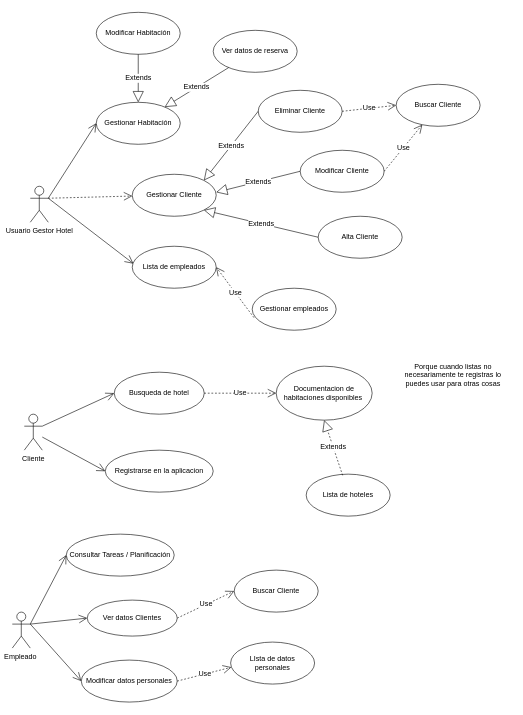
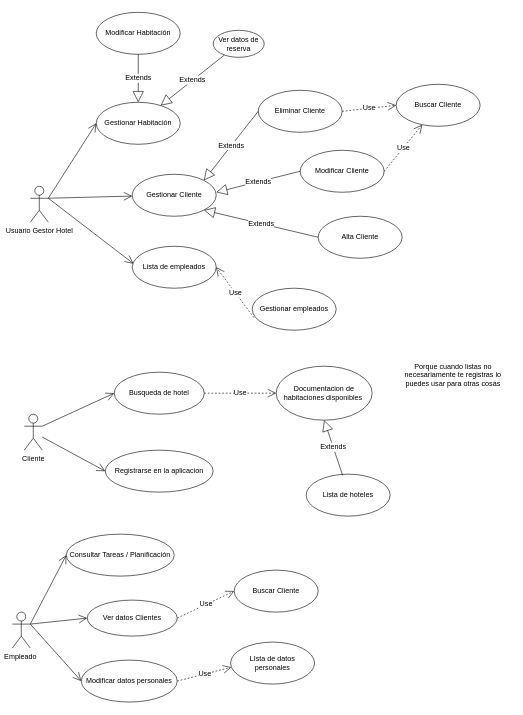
  <mxCell id="0" />
  <mxCell id="1" parent="0" />
  <mxCell id="2" value="Usuario Gestor Hotel" style="shape=umlActor;verticalLabelPosition=bottom;verticalAlign=top;html=1;outlineConnect=0;" parent="1" vertex="1"><mxGeometry x="50" y="310" width="30" height="60" as="geometry" /></mxCell>
  <mxCell id="3" value="Cliente" style="shape=umlActor;verticalLabelPosition=bottom;verticalAlign=top;html=1;outlineConnect=0;" parent="1" vertex="1"><mxGeometry x="40" y="690" width="30" height="60" as="geometry" /></mxCell>
  <mxCell id="4" value="Gestionar Habitación" style="ellipse;whiteSpace=wrap;html=1;rounded=0;strokeColor=default;fontFamily=Helvetica;fontSize=12;fontColor=default;fillColor=default;" parent="1" vertex="1"><mxGeometry x="160" y="170" width="140" height="70" as="geometry" /></mxCell>
  <mxCell id="5" value="Gestionar Cliente" style="ellipse;whiteSpace=wrap;html=1;rounded=0;strokeColor=default;fontFamily=Helvetica;fontSize=12;fontColor=default;fillColor=default;" parent="1" vertex="1"><mxGeometry x="220" y="290" width="140" height="70" as="geometry" /></mxCell>
  <mxCell id="6" value="Gestionar empleados" style="ellipse;whiteSpace=wrap;html=1;rounded=0;strokeColor=default;fontFamily=Helvetica;fontSize=12;fontColor=default;fillColor=default;" parent="1" vertex="1"><mxGeometry x="420" y="480" width="140" height="70" as="geometry" /></mxCell>
  <mxCell id="7" value="Documentacion de habitaciones disponibles&amp;nbsp;" style="ellipse;whiteSpace=wrap;html=1;rounded=0;strokeColor=default;fontFamily=Helvetica;fontSize=12;fontColor=default;fillColor=default;" parent="1" vertex="1"><mxGeometry x="460" y="610" width="160" height="90" as="geometry" /></mxCell>
  <mxCell id="8" value="Registrarse en la aplicacion" style="ellipse;whiteSpace=wrap;html=1;rounded=0;strokeColor=default;fontFamily=Helvetica;fontSize=12;fontColor=default;fillColor=default;" parent="1" vertex="1"><mxGeometry x="175" y="750" width="180" height="70" as="geometry" /></mxCell>
  <mxCell id="9" value="" style="endArrow=open;endFill=1;endSize=12;html=1;rounded=0;fontFamily=Helvetica;fontSize=12;fontColor=default;exitX=1;exitY=0.333;exitDx=0;exitDy=0;exitPerimeter=0;entryX=0;entryY=0.5;entryDx=0;entryDy=0;" parent="1" source="3" target="14" edge="1"><mxGeometry width="160" relative="1" as="geometry"><mxPoint x="280" y="560" as="sourcePoint" /><mxPoint x="130" y="640" as="targetPoint" /></mxGeometry></mxCell>
  <mxCell id="10" value="" style="endArrow=open;endFill=1;endSize=12;html=1;rounded=0;fontFamily=Helvetica;fontSize=12;fontColor=default;entryX=0;entryY=0.5;entryDx=0;entryDy=0;" parent="1" source="3" target="8" edge="1"><mxGeometry width="160" relative="1" as="geometry"><mxPoint x="80" y="720" as="sourcePoint" /><mxPoint x="210" y="665" as="targetPoint" /></mxGeometry></mxCell>
  <mxCell id="11" value="" style="endArrow=open;endFill=1;endSize=12;html=1;rounded=0;fontFamily=Helvetica;fontSize=12;fontColor=default;entryX=0;entryY=0.5;entryDx=0;entryDy=0;exitX=1;exitY=0.333;exitDx=0;exitDy=0;exitPerimeter=0;" parent="1" target="4" edge="1" source="2"><mxGeometry width="160" relative="1" as="geometry"><mxPoint x="100" y="340" as="sourcePoint" /><mxPoint x="190" y="155" as="targetPoint" /></mxGeometry></mxCell>
- <mxCell id="12" value="" style="endArrow=open;endFill=1;endSize=12;html=1;rounded=0;fontFamily=Helvetica;fontSize=12;fontColor=default;exitX=1;exitY=0.333;exitDx=0;exitDy=0;exitPerimeter=0;dashed=1;" parent="1" source="2" target="5" edge="1"><mxGeometry width="160" relative="1" as="geometry"><mxPoint x="320" y="360" as="sourcePoint" /><mxPoint x="480" y="360" as="targetPoint" /></mxGeometry></mxCell>
+ <mxCell id="12" value="" style="endArrow=open;endFill=1;endSize=12;html=1;rounded=0;fontFamily=Helvetica;fontSize=12;fontColor=default;exitX=1;exitY=0.333;exitDx=0;exitDy=0;exitPerimeter=0;" parent="1" source="2" target="5" edge="1"><mxGeometry width="160" relative="1" as="geometry"><mxPoint x="320" y="360" as="sourcePoint" /><mxPoint x="480" y="360" as="targetPoint" /></mxGeometry></mxCell>
  <mxCell id="13" value="" style="endArrow=open;endFill=1;endSize=12;html=1;rounded=0;fontFamily=Helvetica;fontSize=12;fontColor=default;exitX=1;exitY=0.333;exitDx=0;exitDy=0;exitPerimeter=0;entryX=0.014;entryY=0.414;entryDx=0;entryDy=0;entryPerimeter=0;" parent="1" source="2" target="19" edge="1"><mxGeometry width="160" relative="1" as="geometry"><mxPoint x="320" y="440" as="sourcePoint" /><mxPoint x="219" y="439" as="targetPoint" /></mxGeometry></mxCell>
  <mxCell id="14" value="Busqueda de hotel" style="ellipse;whiteSpace=wrap;html=1;rounded=0;strokeColor=default;fontFamily=Helvetica;fontSize=12;fontColor=default;fillColor=default;" parent="1" vertex="1"><mxGeometry x="190" y="620" width="150" height="70" as="geometry" /></mxCell>
  <mxCell id="15" value="Lista de hoteles" style="ellipse;whiteSpace=wrap;html=1;rounded=0;strokeColor=default;fontFamily=Helvetica;fontSize=12;fontColor=default;fillColor=default;" parent="1" vertex="1"><mxGeometry x="510" y="790" width="140" height="70" as="geometry" /></mxCell>
- <mxCell id="16" value="Extends" style="endArrow=block;endSize=16;endFill=0;html=1;rounded=0;fontFamily=Helvetica;fontSize=12;fontColor=default;exitX=0.434;exitY=0.028;exitDx=0;exitDy=0;entryX=0.5;entryY=1;entryDx=0;entryDy=0;exitPerimeter=0;dashed=1;" parent="1" source="15" target="7" edge="1"><mxGeometry x="0.004" width="160" relative="1" as="geometry"><mxPoint x="430" y="630" as="sourcePoint" /><mxPoint x="450" y="790" as="targetPoint" /><mxPoint as="offset" /></mxGeometry></mxCell>
+ <mxCell id="16" value="Extends" style="endArrow=block;endSize=16;endFill=0;html=1;rounded=0;fontFamily=Helvetica;fontSize=12;fontColor=default;exitX=0.434;exitY=0.028;exitDx=0;exitDy=0;entryX=0.5;entryY=1;entryDx=0;entryDy=0;exitPerimeter=0;" parent="1" source="15" target="7" edge="1"><mxGeometry x="0.004" width="160" relative="1" as="geometry"><mxPoint x="430" y="630" as="sourcePoint" /><mxPoint x="450" y="790" as="targetPoint" /><mxPoint as="offset" /></mxGeometry></mxCell>
  <mxCell id="17" value="Use" style="endArrow=open;endSize=12;dashed=1;html=1;rounded=0;fontFamily=Helvetica;fontSize=12;fontColor=default;exitX=1;exitY=0.5;exitDx=0;exitDy=0;entryX=0;entryY=0.5;entryDx=0;entryDy=0;" parent="1" source="14" target="7" edge="1"><mxGeometry width="160" relative="1" as="geometry"><mxPoint x="440" y="710" as="sourcePoint" /><mxPoint x="390" y="720" as="targetPoint" /></mxGeometry></mxCell>
  <mxCell id="18" value="Porque cuando listas no necesariamente te registras lo puedes usar para otras cosas" style="text;html=1;strokeColor=none;fillColor=none;align=center;verticalAlign=middle;whiteSpace=wrap;rounded=0;fontSize=12;fontFamily=Helvetica;fontColor=default;" parent="1" vertex="1"><mxGeometry x="660" y="595" width="190" height="60" as="geometry" /></mxCell>
  <mxCell id="19" value="Lista de empleados" style="ellipse;whiteSpace=wrap;html=1;rounded=0;strokeColor=default;fontFamily=Helvetica;fontSize=12;fontColor=default;fillColor=default;" vertex="1" parent="1"><mxGeometry x="220" y="410" width="140" height="70" as="geometry" /></mxCell>
  <mxCell id="20" value="Use" style="endArrow=open;endSize=12;dashed=1;html=1;rounded=0;fontFamily=Helvetica;fontSize=12;fontColor=default;exitX=0.021;exitY=0.7;exitDx=0;exitDy=0;entryX=1;entryY=0.5;entryDx=0;entryDy=0;exitPerimeter=0;" edge="1" parent="1" source="6" target="19"><mxGeometry width="160" relative="1" as="geometry"><mxPoint x="520" y="330" as="sourcePoint" /><mxPoint x="565" y="220" as="targetPoint" /></mxGeometry></mxCell>
  <mxCell id="21" value="Eliminar Cliente" style="ellipse;whiteSpace=wrap;html=1;rounded=0;strokeColor=default;fontFamily=Helvetica;fontSize=12;fontColor=default;fillColor=default;" vertex="1" parent="1"><mxGeometry x="430" y="150" width="140" height="70" as="geometry" /></mxCell>
  <mxCell id="22" value="Modificar Cliente" style="ellipse;whiteSpace=wrap;html=1;rounded=0;strokeColor=default;fontFamily=Helvetica;fontSize=12;fontColor=default;fillColor=default;" vertex="1" parent="1"><mxGeometry x="500" y="250" width="140" height="70" as="geometry" /></mxCell>
  <mxCell id="23" value="Alta Cliente" style="ellipse;whiteSpace=wrap;html=1;rounded=0;strokeColor=default;fontFamily=Helvetica;fontSize=12;fontColor=default;fillColor=default;" vertex="1" parent="1"><mxGeometry x="530" y="360" width="140" height="70" as="geometry" /></mxCell>
  <mxCell id="24" value="Extends" style="endArrow=block;endSize=16;endFill=0;html=1;rounded=0;fontFamily=Helvetica;fontSize=12;fontColor=default;exitX=0;exitY=0.5;exitDx=0;exitDy=0;entryX=1;entryY=0;entryDx=0;entryDy=0;" edge="1" parent="1" source="21" target="5"><mxGeometry width="160" relative="1" as="geometry"><mxPoint x="410" y="190" as="sourcePoint" /><mxPoint x="330" y="270" as="targetPoint" /></mxGeometry></mxCell>
  <mxCell id="25" value="Extends" style="endArrow=block;endSize=16;endFill=0;html=1;rounded=0;fontFamily=Helvetica;fontSize=12;fontColor=default;exitX=0;exitY=0.5;exitDx=0;exitDy=0;" edge="1" parent="1" source="22"><mxGeometry width="160" relative="1" as="geometry"><mxPoint x="740" y="535" as="sourcePoint" /><mxPoint x="360" y="320" as="targetPoint" /></mxGeometry></mxCell>
  <mxCell id="26" value="Extends" style="endArrow=block;endSize=16;endFill=0;html=1;rounded=0;fontFamily=Helvetica;fontSize=12;fontColor=default;exitX=0;exitY=0.5;exitDx=0;exitDy=0;entryX=1;entryY=1;entryDx=0;entryDy=0;" edge="1" parent="1" source="23" target="5"><mxGeometry width="160" relative="1" as="geometry"><mxPoint x="520" y="295" as="sourcePoint" /><mxPoint x="370" y="330" as="targetPoint" /></mxGeometry></mxCell>
  <mxCell id="27" value="Buscar Cliente" style="ellipse;whiteSpace=wrap;html=1;rounded=0;strokeColor=default;fontFamily=Helvetica;fontSize=12;fontColor=default;fillColor=default;" vertex="1" parent="1"><mxGeometry x="660" y="140" width="140" height="70" as="geometry" /></mxCell>
  <mxCell id="28" value="Use" style="endArrow=open;endSize=12;dashed=1;html=1;rounded=0;fontFamily=Helvetica;fontSize=12;fontColor=default;exitX=1;exitY=0.5;exitDx=0;exitDy=0;entryX=0;entryY=0.5;entryDx=0;entryDy=0;" edge="1" parent="1" source="21" target="27"><mxGeometry width="160" relative="1" as="geometry"><mxPoint x="890" y="260" as="sourcePoint" /><mxPoint x="934.94" y="150" as="targetPoint" /></mxGeometry></mxCell>
  <mxCell id="29" value="Use" style="endArrow=open;endSize=12;dashed=1;html=1;rounded=0;fontFamily=Helvetica;fontSize=12;fontColor=default;exitX=1;exitY=0.5;exitDx=0;exitDy=0;" edge="1" parent="1" source="22" target="27"><mxGeometry width="160" relative="1" as="geometry"><mxPoint x="580" y="195" as="sourcePoint" /><mxPoint x="680" y="185" as="targetPoint" /></mxGeometry></mxCell>
  <mxCell id="30" value="Modificar Habitación" style="ellipse;whiteSpace=wrap;html=1;rounded=0;strokeColor=default;fontFamily=Helvetica;fontSize=12;fontColor=default;fillColor=default;" vertex="1" parent="1"><mxGeometry x="160" y="20" width="140" height="70" as="geometry" /></mxCell>
  <mxCell id="31" value="Extends" style="endArrow=block;endSize=16;endFill=0;html=1;rounded=0;fontFamily=Helvetica;fontSize=12;fontColor=default;entryX=0.5;entryY=0;entryDx=0;entryDy=0;" edge="1" parent="1" source="30" target="4"><mxGeometry width="160" relative="1" as="geometry"><mxPoint x="391" y="80" as="sourcePoint" /><mxPoint x="300" y="195" as="targetPoint" /></mxGeometry></mxCell>
- <mxCell id="32" value="Ver datos de reserva" style="ellipse;whiteSpace=wrap;html=1;rounded=0;strokeColor=default;fontFamily=Helvetica;fontSize=12;fontColor=default;fillColor=default;" vertex="1" parent="1"><mxGeometry x="355" y="50" width="140" height="70" as="geometry" /></mxCell>
+ <mxCell id="32" value="Ver datos de reserva" style="ellipse;whiteSpace=wrap;html=1;rounded=0;strokeColor=default;fontFamily=Helvetica;fontSize=12;fontColor=default;fillColor=default;" vertex="1" parent="1"><mxGeometry x="355" y="50" width="85" height="45" as="geometry" /></mxCell>
  <mxCell id="33" value="Extends" style="endArrow=block;endSize=16;endFill=0;html=1;rounded=0;fontFamily=Helvetica;fontSize=12;fontColor=default;" edge="1" parent="1" source="32" target="4"><mxGeometry width="160" relative="1" as="geometry"><mxPoint x="240" y="100" as="sourcePoint" /><mxPoint x="240" y="180" as="targetPoint" /></mxGeometry></mxCell>
  <mxCell id="34" value="Empleado&amp;nbsp;" style="shape=umlActor;verticalLabelPosition=bottom;verticalAlign=top;html=1;outlineConnect=0;" vertex="1" parent="1"><mxGeometry x="20" y="1020" width="30" height="60" as="geometry" /></mxCell>
  <mxCell id="35" value="Consultar Tareas / Planificación" style="ellipse;whiteSpace=wrap;html=1;rounded=0;strokeColor=default;fontFamily=Helvetica;fontSize=12;fontColor=default;fillColor=default;" vertex="1" parent="1"><mxGeometry x="110" y="890" width="180" height="70" as="geometry" /></mxCell>
  <mxCell id="36" value="Buscar Cliente" style="ellipse;whiteSpace=wrap;html=1;rounded=0;strokeColor=default;fontFamily=Helvetica;fontSize=12;fontColor=default;fillColor=default;" vertex="1" parent="1"><mxGeometry x="390" y="950" width="140" height="70" as="geometry" /></mxCell>
  <mxCell id="37" value="Use" style="endArrow=open;endSize=12;dashed=1;html=1;rounded=0;fontFamily=Helvetica;fontSize=12;fontColor=default;exitX=1;exitY=0.5;exitDx=0;exitDy=0;entryX=0;entryY=0.5;entryDx=0;entryDy=0;" edge="1" parent="1" target="36" source="38"><mxGeometry width="160" relative="1" as="geometry"><mxPoint x="300" y="1095" as="sourcePoint" /><mxPoint x="664.94" y="1060" as="targetPoint" /></mxGeometry></mxCell>
  <mxCell id="38" value="Ver datos Clientes" style="ellipse;whiteSpace=wrap;html=1;rounded=0;strokeColor=default;fontFamily=Helvetica;fontSize=12;fontColor=default;fillColor=default;" vertex="1" parent="1"><mxGeometry x="145" y="1000" width="150" height="60" as="geometry" /></mxCell>
  <mxCell id="39" value="LIsta de datos &lt;br&gt;personales" style="ellipse;whiteSpace=wrap;html=1;rounded=0;strokeColor=default;fontFamily=Helvetica;fontSize=12;fontColor=default;fillColor=default;" vertex="1" parent="1"><mxGeometry x="384" y="1070" width="140" height="70" as="geometry" /></mxCell>
  <mxCell id="40" value="" style="endArrow=open;endFill=1;endSize=12;html=1;rounded=0;fontFamily=Helvetica;fontSize=12;fontColor=default;entryX=0;entryY=0.5;entryDx=0;entryDy=0;exitX=1;exitY=0.333;exitDx=0;exitDy=0;exitPerimeter=0;" edge="1" parent="1" source="34" target="35"><mxGeometry width="160" relative="1" as="geometry"><mxPoint x="80" y="738" as="sourcePoint" /><mxPoint x="185" y="795" as="targetPoint" /></mxGeometry></mxCell>
  <mxCell id="41" value="" style="endArrow=open;endFill=1;endSize=12;html=1;rounded=0;fontFamily=Helvetica;fontSize=12;fontColor=default;entryX=0;entryY=0.5;entryDx=0;entryDy=0;" edge="1" parent="1" target="38"><mxGeometry width="160" relative="1" as="geometry"><mxPoint x="50" y="1040" as="sourcePoint" /><mxPoint x="160" y="995" as="targetPoint" /></mxGeometry></mxCell>
  <mxCell id="42" value="Modificar datos personales" style="ellipse;whiteSpace=wrap;html=1;rounded=0;strokeColor=default;fontFamily=Helvetica;fontSize=12;fontColor=default;fillColor=default;" vertex="1" parent="1"><mxGeometry x="135" y="1100" width="160" height="70" as="geometry" /></mxCell>
  <mxCell id="43" value="" style="endArrow=open;endFill=1;endSize=12;html=1;rounded=0;fontFamily=Helvetica;fontSize=12;fontColor=default;entryX=0;entryY=0.5;entryDx=0;entryDy=0;exitX=1;exitY=0.333;exitDx=0;exitDy=0;exitPerimeter=0;" edge="1" parent="1" source="34" target="42"><mxGeometry width="160" relative="1" as="geometry"><mxPoint x="80" y="1040" as="sourcePoint" /><mxPoint x="185" y="1040" as="targetPoint" /></mxGeometry></mxCell>
  <mxCell id="44" value="Use" style="endArrow=open;endSize=12;dashed=1;html=1;rounded=0;fontFamily=Helvetica;fontSize=12;fontColor=default;entryX=0.009;entryY=0.599;entryDx=0;entryDy=0;entryPerimeter=0;exitX=1;exitY=0.5;exitDx=0;exitDy=0;" edge="1" parent="1" source="42" target="39"><mxGeometry width="160" relative="1" as="geometry"><mxPoint x="408" y="1060" as="sourcePoint" /><mxPoint x="305" y="1121" as="targetPoint" /></mxGeometry></mxCell>
